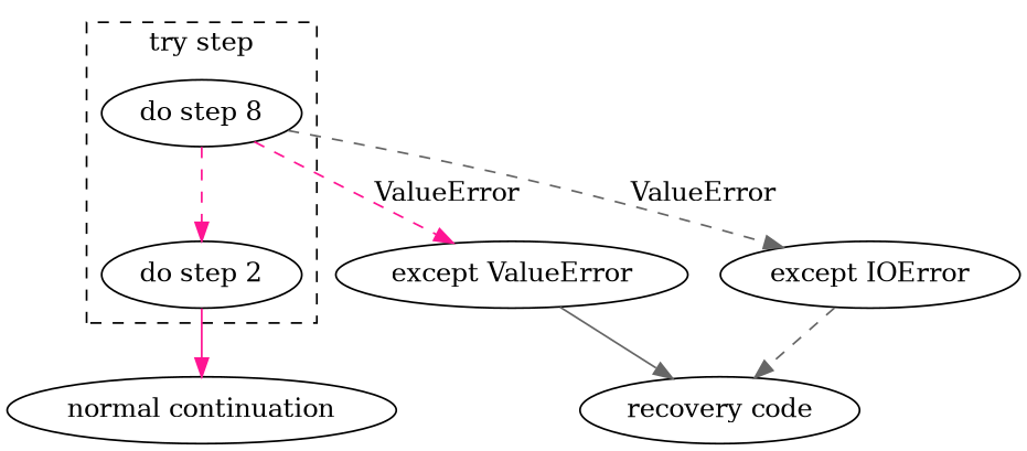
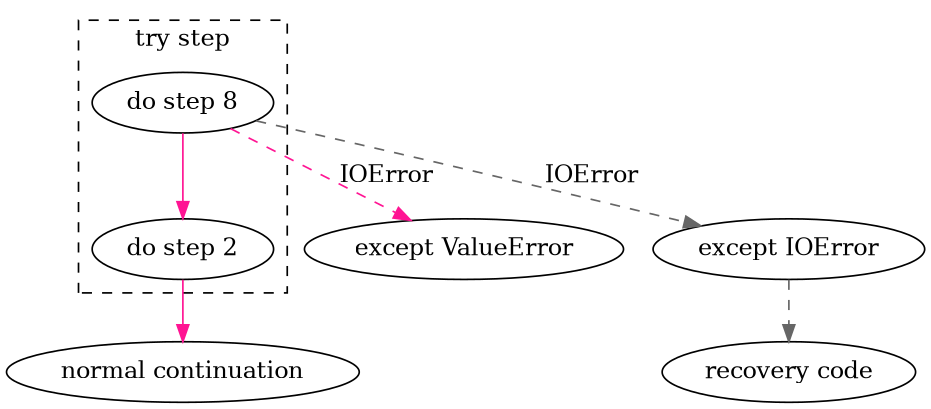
  digraph {
    compound=true
    edge [color=deeppink]
    n1 [label="do step 8"]
    n2 [label="do step 2"]
    n3 [label="except ValueError"]
    n4 [label="except IOError"]
    n5 [label="normal continuation"]
    n6 [label="recovery code"]
    subgraph cluster_1 {
      label="try step"
      style=dashed
      n1
      n2
    }
-   n1 -> n2 [style=dashed]
-   n1 -> n3 [label=ValueError style=dashed]
-   n1 -> n4 [color=gray40 label=ValueError style=dashed]
+   n1 -> n2
+   n1 -> n3 [label=IOError style=dashed]
+   n1 -> n4 [color=gray40 label=IOError style=dashed]
    n2 -> n5
-   n3 -> n6 [color=gray40]
    n4 -> n6 [color=gray40 style=dashed]
  }
